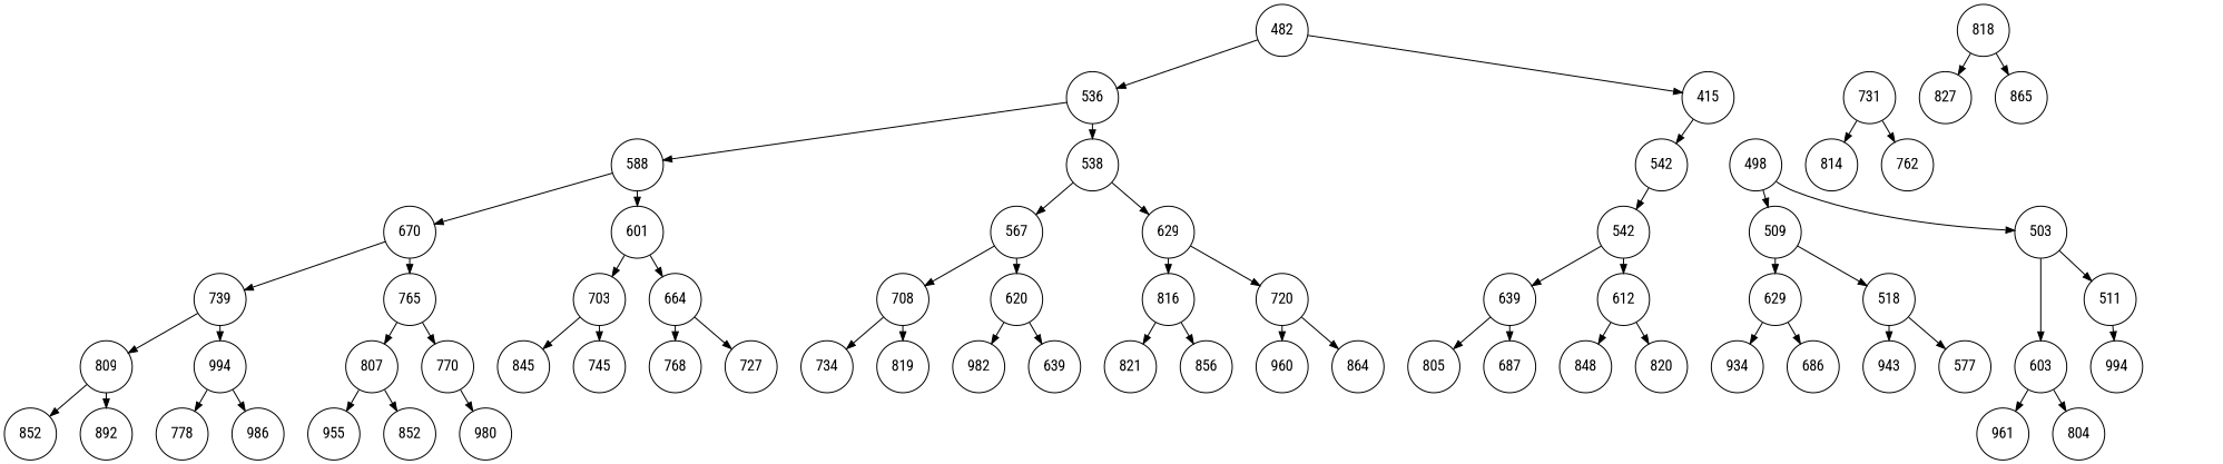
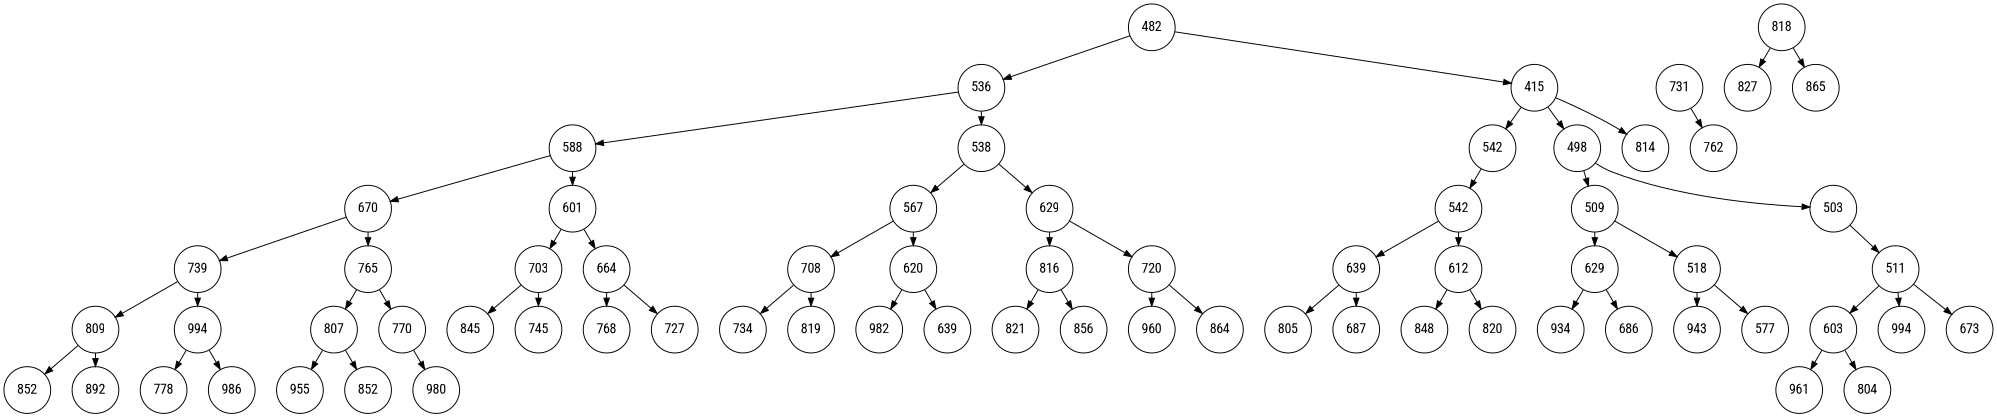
  digraph {
    fontname="Roboto Condensed"
    nodesep=0.3
    ranksep=0.2
    node [fontname="Roboto Condensed" shape=circle]
    edge [arrowsize=0.8 fontname="Roboto Condensed"]
    n1 [label=482]
    n2 [label=536]
    n3 [label=415]
    n4 [label=588]
    n5 [label=538]
    n6 [label=542]
    n7 [label=498]
    n8 [label=670]
    n9 [label=601]
    n10 [label=567]
    n11 [label=629]
    n12 [label=542]
    n13 [label=509]
    n14 [label=503]
    n15 [label=739]
    n16 [label=765]
    n17 [label=703]
    n18 [label=664]
    n19 [label=708]
    n20 [label=620]
    n21 [label=816]
    n22 [label=720]
    n23 [label=639]
    n24 [label=612]
    n25 [label=629]
    n26 [label=518]
    n27 [label=603]
    n28 [label=511]
    n29 [label=809]
    n30 [label=994]
    n31 [label=807]
    n32 [label=770]
    n33 [label=845]
    n34 [label=745]
    n35 [label=768]
    n36 [label=727]
    n37 [label=734]
    n38 [label=819]
    n39 [label=982]
    n40 [label=639]
    n41 [label=821]
    n42 [label=856]
    n43 [label=960]
    n44 [label=864]
    n45 [label=731]
    n46 [label=814]
    n47 [label=762]
    n48 [label=818]
    n49 [label=827]
    n50 [label=865]
    n51 [label=805]
    n52 [label=687]
    n53 [label=848]
    n54 [label=820]
    n55 [label=934]
    n56 [label=686]
    n57 [label=943]
    n58 [label=577]
    n59 [label=961]
    n60 [label=804]
    n61 [label=994]
+   n62 [label=673]
    n63 [label=852]
    n64 [label=892]
    n65 [label=778]
    n66 [label=986]
    n67 [label=955]
    n68 [label=852]
    n69 [label=980]
    n1 -> n2 [side=left]
    n1 -> n3
    n2 -> n4 [side=left]
    n2 -> n5
    n3 -> n6 [side=left]
+   n3 -> n7
    n4 -> n8 [side=left]
    n4 -> n9
    n5 -> n10 [side=left]
    n5 -> n11
    n6 -> n12
    n7 -> n13 [side=left]
    n7 -> n14
    n8 -> n15 [side=left]
    n8 -> n16
    n9 -> n17 [side=left]
    n9 -> n18
    n10 -> n19 [side=left]
    n10 -> n20
    n11 -> n21 [side=left]
    n11 -> n22
    n12 -> n23 [side=left]
    n12 -> n24
    n13 -> n25 [side=left]
    n13 -> n26
-   n14 -> n27 [side=left]
+   n28 -> n27 [side=left]
    n14 -> n28
    n15 -> n29 [side=left]
    n15 -> n30
    n16 -> n31 [side=left]
    n16 -> n32
    n17 -> n33 [side=left]
    n17 -> n34
    n18 -> n35 [side=left]
    n18 -> n36
    n19 -> n37 [side=left]
    n19 -> n38
    n20 -> n39 [side=left]
    n20 -> n40
    n21 -> n41 [side=left]
    n21 -> n42
    n22 -> n43 [side=left]
    n22 -> n44
    n23 -> n51 [side=left]
    n23 -> n52
    n24 -> n53 [side=left]
    n24 -> n54
    n25 -> n55 [side=left]
    n25 -> n56
    n26 -> n57 [side=left]
    n26 -> n58
    n27 -> n59 [side=left]
    n27 -> n60
    n28 -> n61 [side=left]
+   n28 -> n62
    n29 -> n63 [side=left]
    n29 -> n64
    n30 -> n65 [side=left]
    n30 -> n66
    n31 -> n67 [side=left]
    n31 -> n68
    n32 -> n69 [side=left]
-   n45 -> n46 [side=left]
+   n3 -> n46 [side=left]
    n45 -> n47
    n48 -> n49 [side=left]
    n48 -> n50
  }
